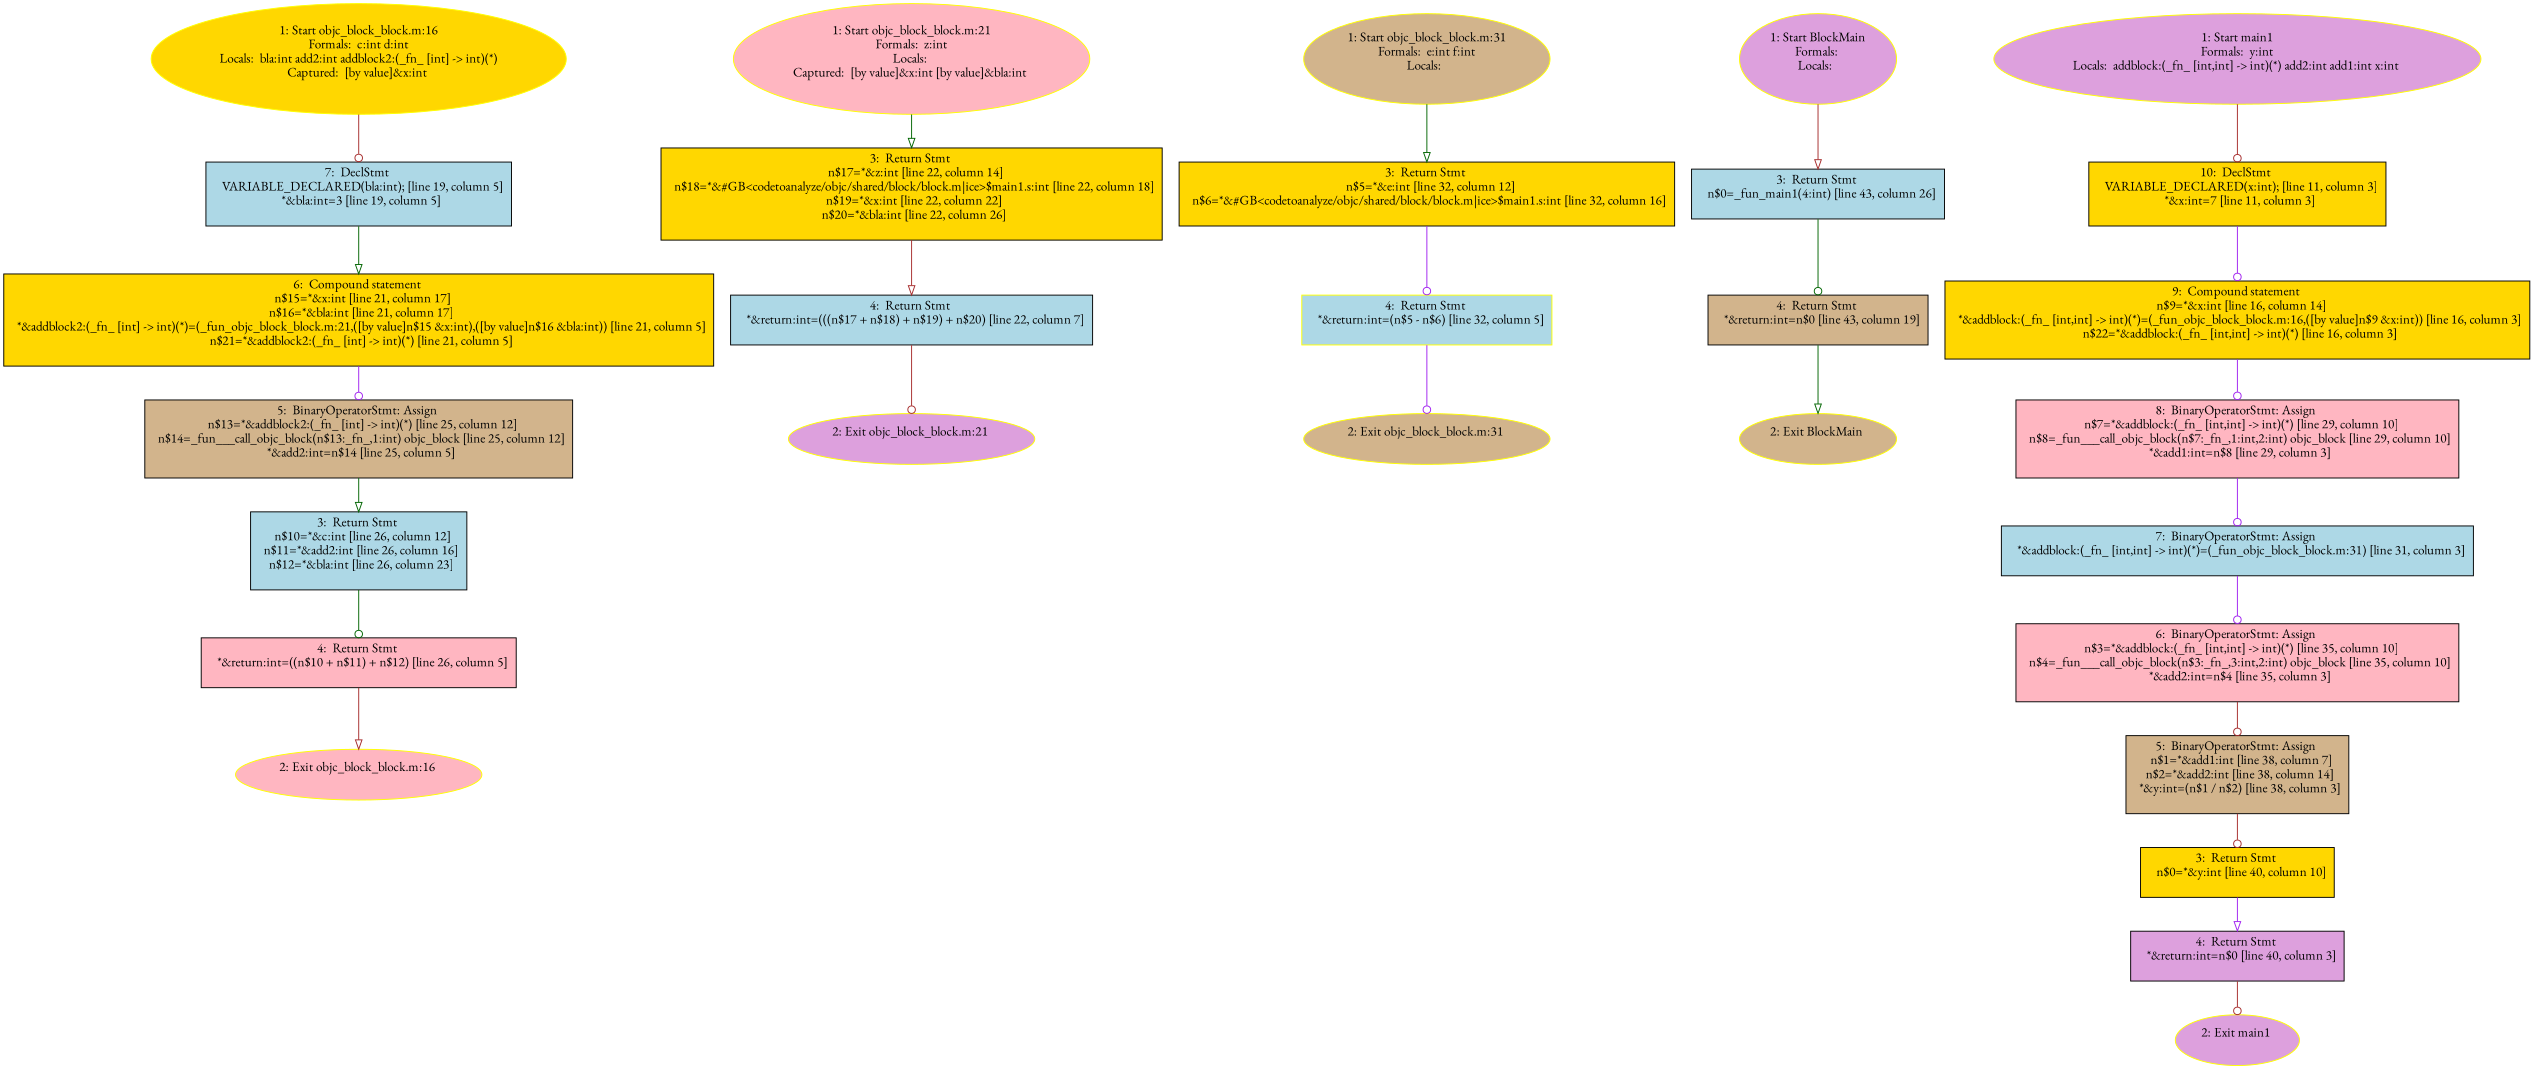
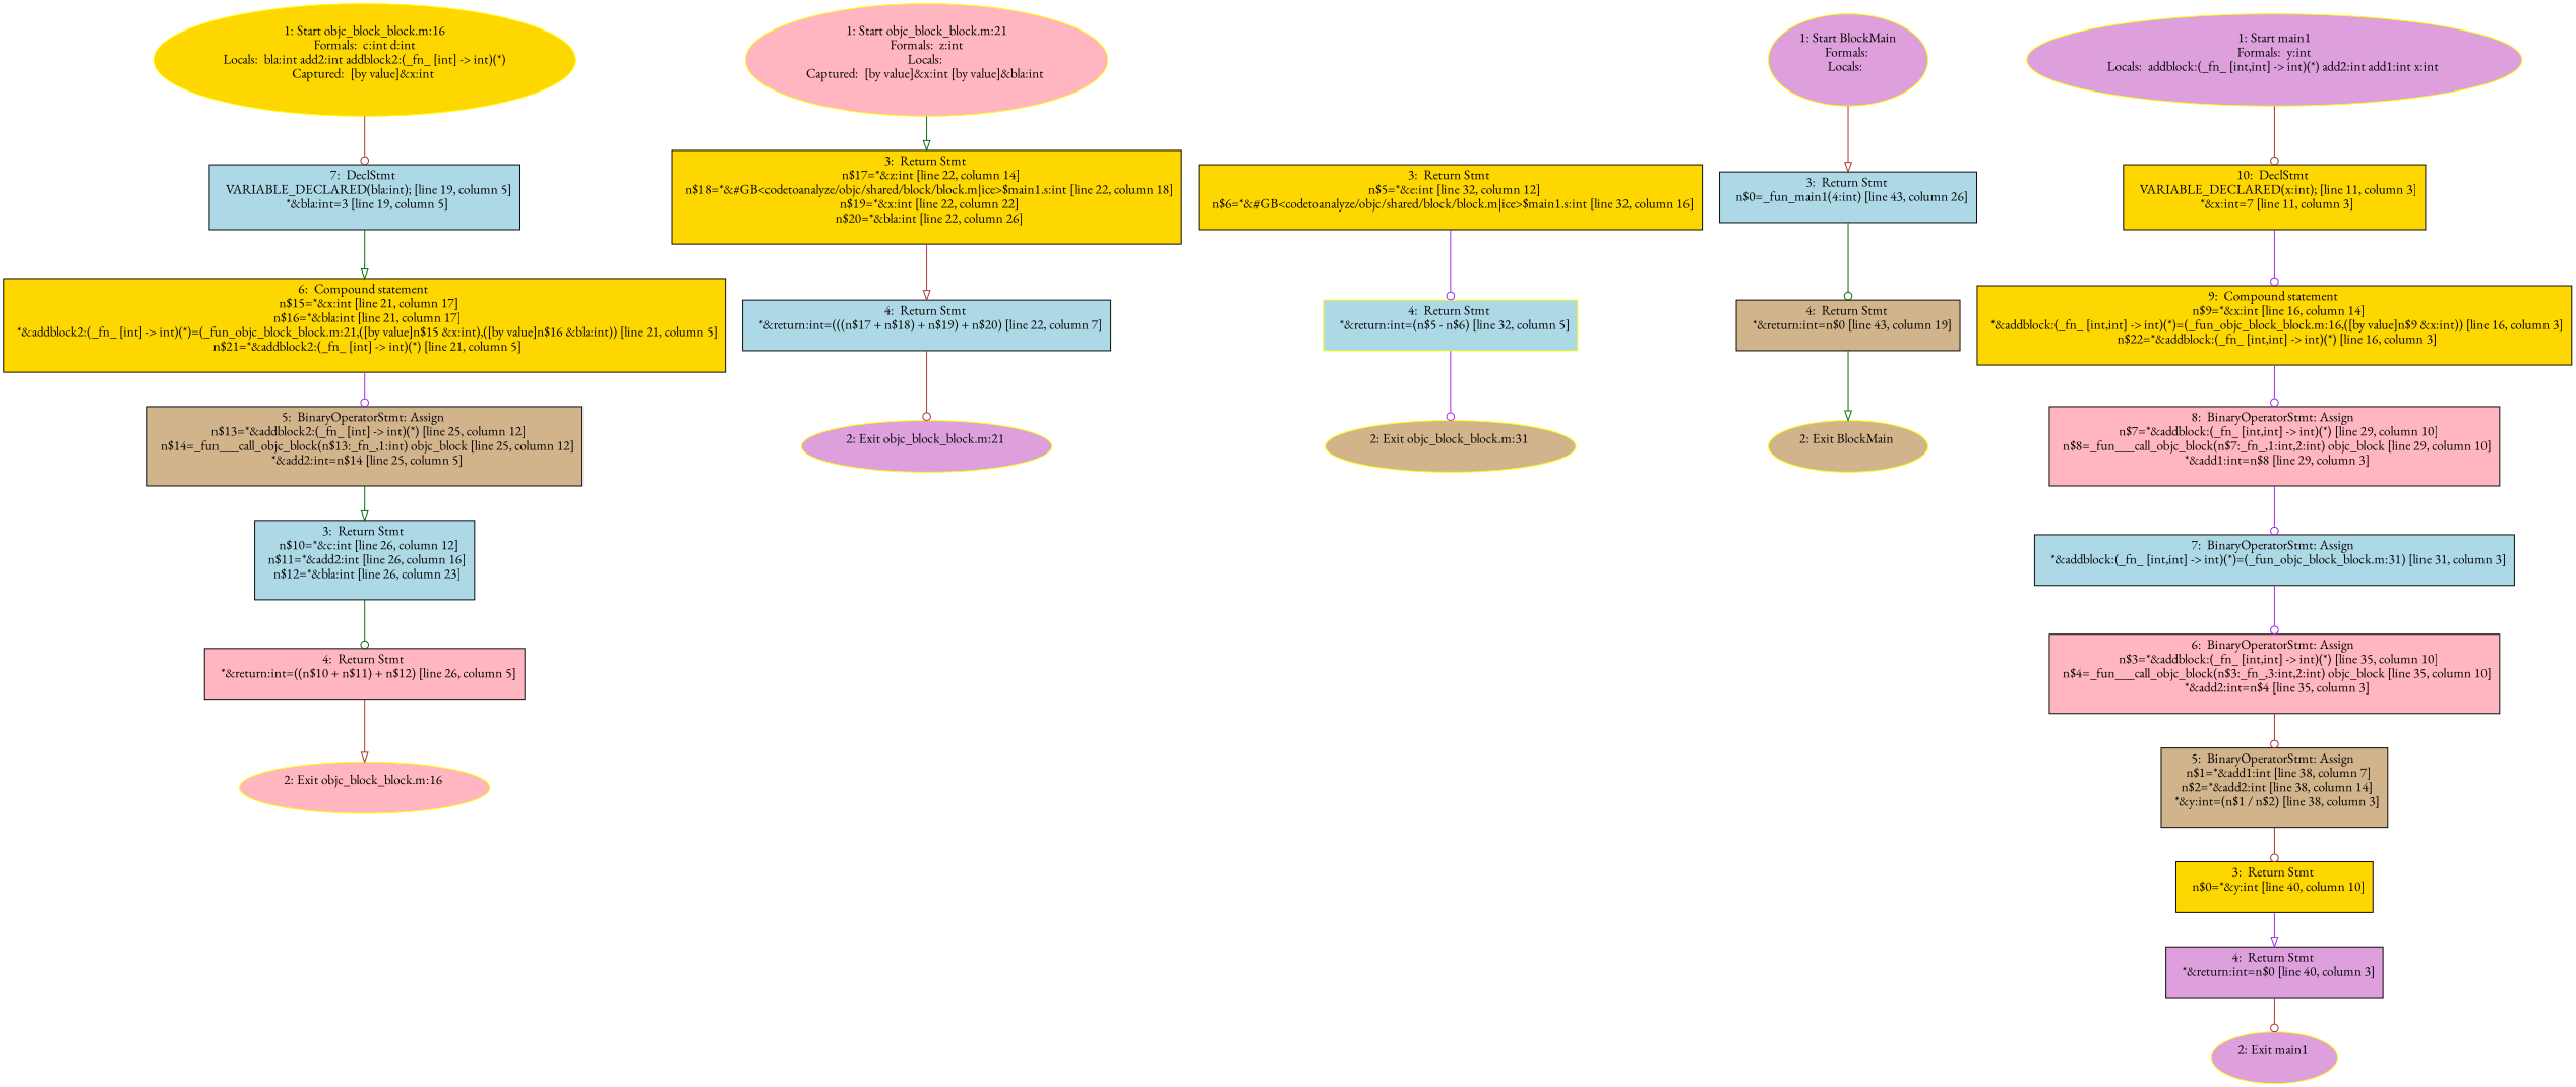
  digraph {
    fontname="EB Garamond"
    node [fillcolor=gold fontname="EB Garamond" style=filled shape=box]
    edge [arrowhead=odot color=brown fontname="EB Garamond"]
    n1 [color=yellow label="1: Start objc_block_block.m:16\nFormals:  c:int d:int\nLocals:  bla:int add2:int addblock2:(_fn_ [int] -> int)(*)\nCaptured:  [by value]&x:int \n  " shape=""]
    n2 [fillcolor=lightblue label="7:  DeclStmt \n   VARIABLE_DECLARED(bla:int); [line 19, column 5]\n  *&bla:int=3 [line 19, column 5]\n "]
    n3 [label="6:  Compound statement \n   n$15=*&x:int [line 21, column 17]\n  n$16=*&bla:int [line 21, column 17]\n  *&addblock2:(_fn_ [int] -> int)(*)=(_fun_objc_block_block.m:21,([by value]n$15 &x:int),([by value]n$16 &bla:int)) [line 21, column 5]\n  n$21=*&addblock2:(_fn_ [int] -> int)(*) [line 21, column 5]\n "]
    n4 [fillcolor=tan label="5:  BinaryOperatorStmt: Assign \n   n$13=*&addblock2:(_fn_ [int] -> int)(*) [line 25, column 12]\n  n$14=_fun___call_objc_block(n$13:_fn_,1:int) objc_block [line 25, column 12]\n  *&add2:int=n$14 [line 25, column 5]\n "]
    n5 [color=yellow fillcolor=lightpink label="2: Exit objc_block_block.m:16 \n  " shape=""]
    n6 [fillcolor=lightblue label="3:  Return Stmt \n   n$10=*&c:int [line 26, column 12]\n  n$11=*&add2:int [line 26, column 16]\n  n$12=*&bla:int [line 26, column 23]\n "]
    n7 [fillcolor=lightpink label="4:  Return Stmt \n   *&return:int=((n$10 + n$11) + n$12) [line 26, column 5]\n "]
    n8 [color=yellow fillcolor=lightpink label="1: Start objc_block_block.m:21\nFormals:  z:int\nLocals: \nCaptured:  [by value]&x:int [by value]&bla:int \n  " shape=""]
    n9 [label="3:  Return Stmt \n   n$17=*&z:int [line 22, column 14]\n  n$18=*&#GB<codetoanalyze/objc/shared/block/block.m|ice>$main1.s:int [line 22, column 18]\n  n$19=*&x:int [line 22, column 22]\n  n$20=*&bla:int [line 22, column 26]\n "]
    n10 [fillcolor=lightblue label="4:  Return Stmt \n   *&return:int=(((n$17 + n$18) + n$19) + n$20) [line 22, column 7]\n "]
    n11 [color=yellow fillcolor=plum label="2: Exit objc_block_block.m:21 \n  " shape=""]
-   n12 [color=yellow fillcolor=tan label="1: Start objc_block_block.m:31\nFormals:  e:int f:int\nLocals:  \n  " shape=""]
    n13 [label="3:  Return Stmt \n   n$5=*&e:int [line 32, column 12]\n  n$6=*&#GB<codetoanalyze/objc/shared/block/block.m|ice>$main1.s:int [line 32, column 16]\n "]
    n14 [color=yellow fillcolor=lightblue label="4:  Return Stmt \n   *&return:int=(n$5 - n$6) [line 32, column 5]\n "]
    n15 [color=yellow fillcolor=tan label="2: Exit objc_block_block.m:31 \n  " shape=""]
    n16 [color=yellow fillcolor=plum label="1: Start BlockMain\nFormals: \nLocals:  \n  " shape=""]
    n17 [fillcolor=lightblue label="3:  Return Stmt \n   n$0=_fun_main1(4:int) [line 43, column 26]\n "]
    n18 [fillcolor=tan label="4:  Return Stmt \n   *&return:int=n$0 [line 43, column 19]\n "]
    n19 [color=yellow fillcolor=tan label="2: Exit BlockMain \n  " shape=""]
    n20 [color=yellow fillcolor=plum label="1: Start main1\nFormals:  y:int\nLocals:  addblock:(_fn_ [int,int] -> int)(*) add2:int add1:int x:int \n  " shape=""]
    n21 [label="10:  DeclStmt \n   VARIABLE_DECLARED(x:int); [line 11, column 3]\n  *&x:int=7 [line 11, column 3]\n "]
    n22 [label="9:  Compound statement \n   n$9=*&x:int [line 16, column 14]\n  *&addblock:(_fn_ [int,int] -> int)(*)=(_fun_objc_block_block.m:16,([by value]n$9 &x:int)) [line 16, column 3]\n  n$22=*&addblock:(_fn_ [int,int] -> int)(*) [line 16, column 3]\n "]
    n23 [fillcolor=lightpink label="8:  BinaryOperatorStmt: Assign \n   n$7=*&addblock:(_fn_ [int,int] -> int)(*) [line 29, column 10]\n  n$8=_fun___call_objc_block(n$7:_fn_,1:int,2:int) objc_block [line 29, column 10]\n  *&add1:int=n$8 [line 29, column 3]\n "]
    n24 [color=yellow fillcolor=plum label="2: Exit main1 \n  " shape=""]
    n25 [label="3:  Return Stmt \n   n$0=*&y:int [line 40, column 10]\n "]
    n26 [fillcolor=plum label="4:  Return Stmt \n   *&return:int=n$0 [line 40, column 3]\n "]
    n27 [fillcolor=tan label="5:  BinaryOperatorStmt: Assign \n   n$1=*&add1:int [line 38, column 7]\n  n$2=*&add2:int [line 38, column 14]\n  *&y:int=(n$1 / n$2) [line 38, column 3]\n "]
    n28 [fillcolor=lightpink label="6:  BinaryOperatorStmt: Assign \n   n$3=*&addblock:(_fn_ [int,int] -> int)(*) [line 35, column 10]\n  n$4=_fun___call_objc_block(n$3:_fn_,3:int,2:int) objc_block [line 35, column 10]\n  *&add2:int=n$4 [line 35, column 3]\n "]
    n29 [fillcolor=lightblue label="7:  BinaryOperatorStmt: Assign \n   *&addblock:(_fn_ [int,int] -> int)(*)=(_fun_objc_block_block.m:31) [line 31, column 3]\n "]
    n1 -> n2
    n2 -> n3 [arrowhead=onormal color=darkgreen]
    n3 -> n4 [color=purple]
    n4 -> n6 [arrowhead=onormal color=darkgreen]
    n6 -> n7 [color=darkgreen]
    n7 -> n5 [arrowhead=onormal]
    n8 -> n9 [arrowhead=onormal color=darkgreen]
    n9 -> n10 [arrowhead=onormal]
    n10 -> n11
-   n12 -> n13 [arrowhead=onormal color=darkgreen]
    n13 -> n14 [color=purple]
    n14 -> n15 [color=purple]
    n16 -> n17 [arrowhead=onormal]
    n17 -> n18 [color=darkgreen]
    n18 -> n19 [arrowhead=onormal color=darkgreen]
    n20 -> n21
    n21 -> n22 [color=purple]
    n22 -> n23 [color=purple]
    n23 -> n29 [color=purple]
    n25 -> n26 [arrowhead=onormal color=purple]
    n26 -> n24
    n27 -> n25
    n28 -> n27
    n29 -> n28 [color=purple]
  }
